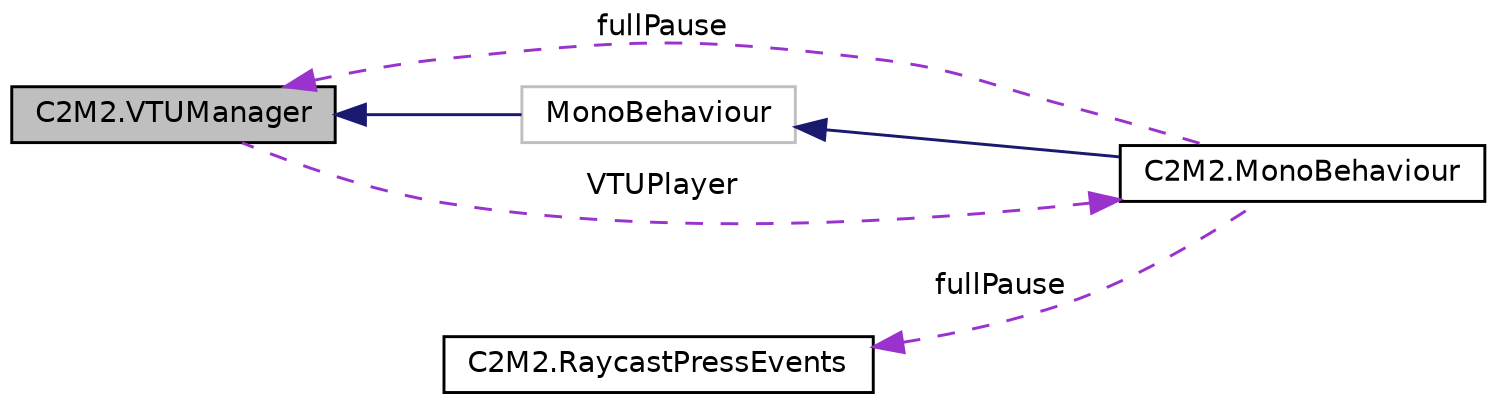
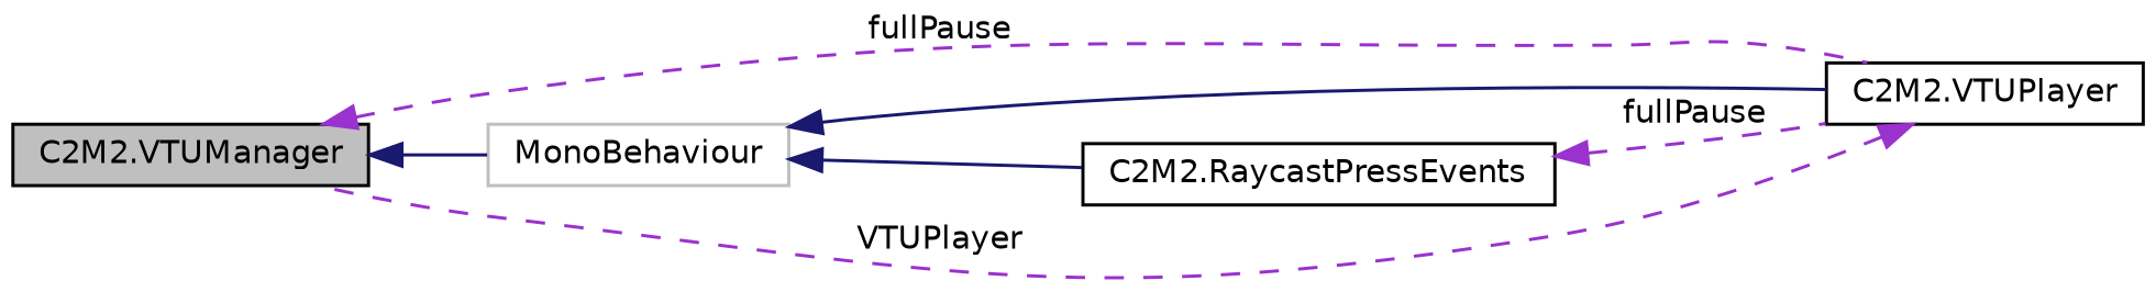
  digraph {
    rankdir=LR
    node [color=black fillcolor=white fontname=Helvetica fontsize=10 shape=record style=filled]
    edge [color=darkorchid3 dir=back fontname=Helvetica fontsize=10 labelfontname=Helvetica labelfontsize=10 style=dashed]
    n1 [fillcolor=grey75 fontcolor=black height=0.2 label="C2M2.VTUManager" width=0.4]
-   n2 [height=0.2 label="C2M2.MonoBehaviour" width=0.4]
+   n2 [height=0.2 label="C2M2.VTUPlayer" width=0.4]
    n3 [color=grey75 height=0.2 label=MonoBehaviour width=0.4]
    n4 [height=0.2 label="C2M2.RaycastPressEvents" width=0.4]
    n1 -> n2 [label=" fullPause"]
    n1 -> n3 [color=midnightblue style=solid]
    n2 -> n1 [label=" VTUPlayer"]
    n3 -> n2 [color=midnightblue style=solid]
+   n3 -> n4 [color=midnightblue style=solid]
    n4 -> n2 [label=" fullPause"]
  }
